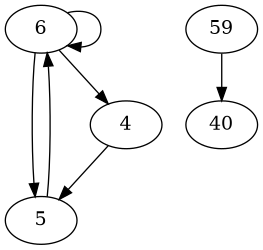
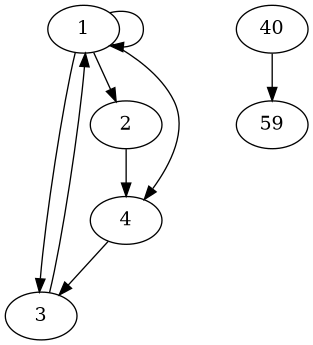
  digraph {
-   1 [label=6]
-   3 [label=5]
+   1
+   3
+   2
    4
    n5 [label=40]
    n6 [label=59]
    1 -> 1
    1 -> 3
+   1 -> 2
    1 -> 4
    3 -> 1
+   2 -> 4
    4 -> 3
-   n6 -> n5
+   n5 -> n6
  }
